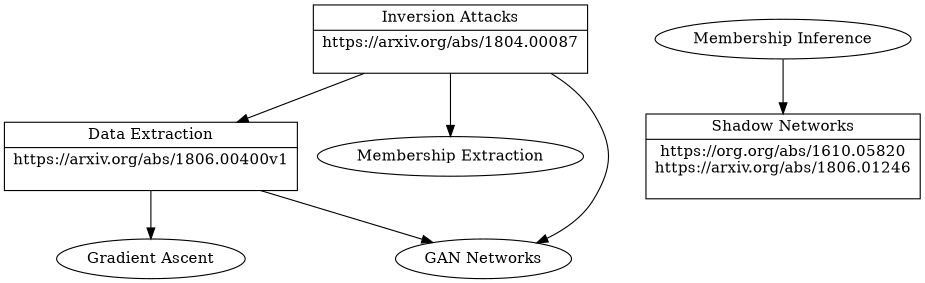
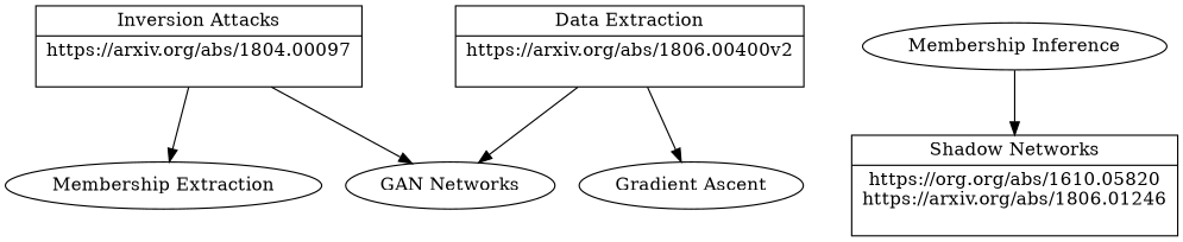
  digraph {
-   n1 [label="{<f0> Inversion Attacks |<f1> https://arxiv.org/abs/1804.00087\n\n}" shape=record]
-   n2 [label="{<f0> Data Extraction |<f1> https://arxiv.org/abs/1806.00400v1\n\n}" shape=record]
+   n1 [label="{<f0> Inversion Attacks |<f1> https://arxiv.org/abs/1804.00097\n\n}" shape=record]
+   n2 [label="{<f0> Data Extraction |<f1> https://arxiv.org/abs/1806.00400v2\n\n}" shape=record]
    n3 [label="Membership Extraction"]
    "GAN Networks"
    "Gradient Ascent"
    n6 [label="{<f0> Shadow Networks |<f1> https://org.org/abs/1610.05820\nhttps://arxiv.org/abs/1806.01246\n\n}" shape=record]
    "Membership Inference"
-   n1 -> n2
    n1 -> n3
    n1 -> "GAN Networks"
    n2 -> "GAN Networks"
    n2 -> "Gradient Ascent"
    "Membership Inference" -> n6
  }
